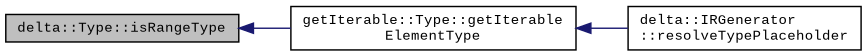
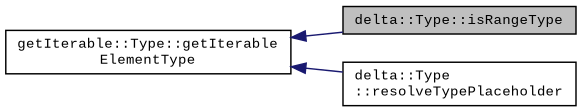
  digraph {
    fontname="Liberation Mono"
    rankdir=LR
    node [color=black fillcolor=white fontname="Liberation Mono" fontsize=10 shape=record style=filled]
    edge [color=midnightblue dir=back fontname="Liberation Mono" fontsize=10 labelfontname=Helvetica labelfontsize=10 style=solid]
    n1 [fillcolor=grey75 fontcolor=black height=0.2 label="delta::Type::isRangeType" width=0.4]
    n2 [height=0.2 label="getIterable::Type::getIterable\lElementType" width=0.4]
-   n3 [height=0.2 label="delta::IRGenerator\l::resolveTypePlaceholder" width=0.4]
-   n1 -> n2
+   n3 [height=0.2 label="delta::Type\l::resolveTypePlaceholder" width=0.4]
+   n2 -> n1
    n2 -> n3
  }
